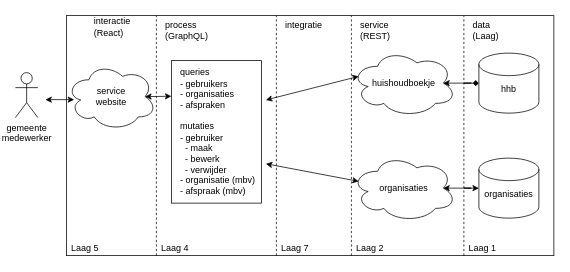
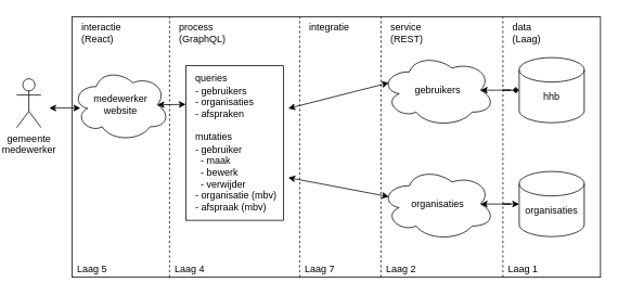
  <mxCell id="0" />
  <mxCell id="1" parent="0" />
  <mxCell id="2" value="" style="rounded=0;whiteSpace=wrap;html=1;" vertex="1" parent="1"><mxGeometry x="88" y="20" width="650" height="320" as="geometry" /></mxCell>
  <mxCell id="3" value="" style="rounded=0;whiteSpace=wrap;html=1;" vertex="1" parent="1"><mxGeometry x="228" y="80" width="120" height="190" as="geometry" /></mxCell>
  <mxCell id="4" value="" style="endArrow=none;dashed=1;html=1;" edge="1" parent="1"><mxGeometry width="50" height="50" relative="1" as="geometry"><mxPoint x="208" y="340" as="sourcePoint" /><mxPoint x="208" y="20" as="targetPoint" /></mxGeometry></mxCell>
  <mxCell id="5" value="" style="endArrow=none;dashed=1;html=1;" edge="1" parent="1"><mxGeometry width="50" height="50" relative="1" as="geometry"><mxPoint x="468" y="340" as="sourcePoint" /><mxPoint x="468" y="20" as="targetPoint" /></mxGeometry></mxCell>
  <mxCell id="6" value="" style="endArrow=none;dashed=1;html=1;" edge="1" parent="1"><mxGeometry width="50" height="50" relative="1" as="geometry"><mxPoint x="368" y="340" as="sourcePoint" /><mxPoint x="368" y="20" as="targetPoint" /></mxGeometry></mxCell>
  <mxCell id="7" value="" style="endArrow=none;dashed=1;html=1;" edge="1" parent="1"><mxGeometry width="50" height="50" relative="1" as="geometry"><mxPoint x="618" y="340" as="sourcePoint" /><mxPoint x="618" y="20" as="targetPoint" /></mxGeometry></mxCell>
  <mxCell id="8" value="Laag 5" style="text;html=1;strokeColor=none;fillColor=none;align=center;verticalAlign=middle;whiteSpace=wrap;rounded=0;" vertex="1" parent="1"><mxGeometry x="88" y="320" width="50" height="20" as="geometry" /></mxCell>
  <mxCell id="9" value="Laag 4" style="text;html=1;strokeColor=none;fillColor=none;align=center;verticalAlign=middle;whiteSpace=wrap;rounded=0;" vertex="1" parent="1"><mxGeometry x="208" y="320" width="50" height="20" as="geometry" /></mxCell>
  <mxCell id="10" value="Laag 7" style="text;html=1;strokeColor=none;fillColor=none;align=center;verticalAlign=middle;whiteSpace=wrap;rounded=0;" vertex="1" parent="1"><mxGeometry x="368" y="320" width="50" height="20" as="geometry" /></mxCell>
  <mxCell id="11" value="Laag 2" style="text;html=1;strokeColor=none;fillColor=none;align=center;verticalAlign=middle;whiteSpace=wrap;rounded=0;" vertex="1" parent="1"><mxGeometry x="468" y="320" width="50" height="20" as="geometry" /></mxCell>
  <mxCell id="12" value="Laag 1" style="text;html=1;strokeColor=none;fillColor=none;align=center;verticalAlign=middle;whiteSpace=wrap;rounded=0;" vertex="1" parent="1"><mxGeometry x="618" y="320" width="50" height="20" as="geometry" /></mxCell>
  <mxCell id="13" value="gemeente&lt;br&gt;medewerker" style="shape=umlActor;verticalLabelPosition=bottom;verticalAlign=top;html=1;outlineConnect=0;" vertex="1" parent="1"><mxGeometry x="20" y="96" width="30" height="60" as="geometry" /></mxCell>
  <mxCell id="14" value="&lt;br&gt;hhb" style="shape=cylinder2;whiteSpace=wrap;html=1;boundedLbl=1;backgroundOutline=1;size=15;" vertex="1" parent="1"><mxGeometry x="638" y="70" width="80" height="80" as="geometry" /></mxCell>
  <mxCell id="15" value="&lt;br&gt;organisaties" style="shape=cylinder2;whiteSpace=wrap;html=1;boundedLbl=1;backgroundOutline=1;size=15;" vertex="1" parent="1"><mxGeometry x="638" y="210" width="80" height="80" as="geometry" /></mxCell>
- <mxCell id="16" value="huishoudboekje" style="ellipse;shape=cloud;whiteSpace=wrap;html=1;" vertex="1" parent="1"><mxGeometry x="468" y="65" width="140" height="90" as="geometry" /></mxCell>
+ <mxCell id="16" value="gebruikers" style="ellipse;shape=cloud;whiteSpace=wrap;html=1;" vertex="1" parent="1"><mxGeometry x="468" y="65" width="140" height="90" as="geometry" /></mxCell>
  <mxCell id="17" style="edgeStyle=orthogonalEdgeStyle;rounded=0;orthogonalLoop=1;jettySize=auto;html=1;startArrow=classic;startFill=1;exitX=0.875;exitY=0.5;exitDx=0;exitDy=0;exitPerimeter=0;" edge="1" parent="1" source="18" target="15"><mxGeometry relative="1" as="geometry"><mxPoint x="608" y="250" as="targetPoint" /></mxGeometry></mxCell>
  <mxCell id="18" value="organisaties" style="ellipse;shape=cloud;whiteSpace=wrap;html=1;" vertex="1" parent="1"><mxGeometry x="468" y="205" width="140" height="90" as="geometry" /></mxCell>
  <mxCell id="19" style="edgeStyle=orthogonalEdgeStyle;rounded=0;orthogonalLoop=1;jettySize=auto;html=1;startArrow=classic;startFill=1;exitX=0.875;exitY=0.5;exitDx=0;exitDy=0;exitPerimeter=0;endArrow=diamond;" edge="1" parent="1" source="16" target="14"><mxGeometry relative="1" as="geometry"><mxPoint x="583" y="260" as="sourcePoint" /><mxPoint x="607" y="110" as="targetPoint" /></mxGeometry></mxCell>
  <mxCell id="20" value="queries&lt;br&gt;&lt;span&gt;- gebruikers&lt;/span&gt;&lt;br&gt;&lt;span&gt;- organisaties&lt;br&gt;- afspraken&lt;br&gt;&lt;/span&gt;&lt;br&gt;mutaties&lt;br&gt;- gebruiker&amp;nbsp;&lt;br&gt;&amp;nbsp; - maak&lt;br&gt;&amp;nbsp; - bewerk&lt;br&gt;&amp;nbsp; - verwijder&lt;br&gt;- organisatie (mbv)&lt;br&gt;- afspraak (mbv)" style="text;html=1;strokeColor=none;fillColor=none;align=left;verticalAlign=middle;whiteSpace=wrap;rounded=0;" vertex="1" parent="1"><mxGeometry x="238" y="90" width="116" height="170" as="geometry" /></mxCell>
  <mxCell id="21" value="&lt;span&gt;process&lt;/span&gt;&lt;br&gt;&lt;span&gt;(GraphQL)&lt;/span&gt;" style="text;html=1;strokeColor=none;fillColor=none;align=left;verticalAlign=middle;whiteSpace=wrap;rounded=0;" vertex="1" parent="1"><mxGeometry x="218" y="30" width="40" height="20" as="geometry" /></mxCell>
  <mxCell id="22" value="" style="endArrow=classic;startArrow=classic;html=1;exitX=1;exitY=0.25;exitDx=0;exitDy=0;entryX=0.07;entryY=0.4;entryDx=0;entryDy=0;entryPerimeter=0;" edge="1" parent="1" source="20" target="16"><mxGeometry width="50" height="50" relative="1" as="geometry"><mxPoint x="418" y="180" as="sourcePoint" /><mxPoint x="468" y="130" as="targetPoint" /></mxGeometry></mxCell>
  <mxCell id="23" value="" style="endArrow=classic;startArrow=classic;html=1;exitX=1;exitY=0.75;exitDx=0;exitDy=0;entryX=0.07;entryY=0.4;entryDx=0;entryDy=0;entryPerimeter=0;" edge="1" parent="1" source="20" target="18"><mxGeometry width="50" height="50" relative="1" as="geometry"><mxPoint x="418" y="180" as="sourcePoint" /><mxPoint x="468" y="130" as="targetPoint" /></mxGeometry></mxCell>
  <mxCell id="24" value="&lt;span&gt;service&lt;/span&gt;&lt;br&gt;&lt;span&gt;(REST)&lt;/span&gt;" style="text;html=1;strokeColor=none;fillColor=none;align=left;verticalAlign=middle;whiteSpace=wrap;rounded=0;" vertex="1" parent="1"><mxGeometry x="478" y="30" width="40" height="20" as="geometry" /></mxCell>
  <mxCell id="25" value="&lt;span&gt;data&lt;/span&gt;&lt;br&gt;&lt;span&gt;(Laag)&lt;/span&gt;" style="text;html=1;strokeColor=none;fillColor=none;align=left;verticalAlign=middle;whiteSpace=wrap;rounded=0;" vertex="1" parent="1"><mxGeometry x="628" y="30" width="40" height="20" as="geometry" /></mxCell>
  <mxCell id="26" value="integratie&lt;br&gt;&amp;nbsp;" style="text;html=1;strokeColor=none;fillColor=none;align=left;verticalAlign=middle;whiteSpace=wrap;rounded=0;" vertex="1" parent="1"><mxGeometry x="378" y="30" width="40" height="20" as="geometry" /></mxCell>
- <mxCell id="27" value="interactie&lt;br&gt;(React)" style="text;html=1;strokeColor=none;fillColor=none;align=left;verticalAlign=middle;whiteSpace=wrap;rounded=0;" vertex="1" parent="1"><mxGeometry x="123" y="25" width="40" height="20" as="geometry" /></mxCell>
- <mxCell id="28" value="service&lt;br&gt;website" style="ellipse;shape=cloud;whiteSpace=wrap;html=1;" vertex="1" parent="1"><mxGeometry x="88" y="83" width="120" height="90" as="geometry" /></mxCell>
+ <mxCell id="27" value="interactie&lt;br&gt;(React)" style="text;html=1;strokeColor=none;fillColor=none;align=left;verticalAlign=middle;whiteSpace=wrap;rounded=0;" vertex="1" parent="1"><mxGeometry x="98" y="30" width="40" height="20" as="geometry" /></mxCell>
+ <mxCell id="28" value="medewerker&lt;br&gt;website" style="ellipse;shape=cloud;whiteSpace=wrap;html=1;" vertex="1" parent="1"><mxGeometry x="88" y="83" width="120" height="90" as="geometry" /></mxCell>
  <mxCell id="29" value="" style="endArrow=classic;startArrow=classic;html=1;exitX=0.875;exitY=0.5;exitDx=0;exitDy=0;exitPerimeter=0;entryX=0;entryY=0.25;entryDx=0;entryDy=0;" edge="1" parent="1" source="28" target="3"><mxGeometry width="50" height="50" relative="1" as="geometry"><mxPoint x="418" y="180" as="sourcePoint" /><mxPoint x="468" y="130" as="targetPoint" /></mxGeometry></mxCell>
  <mxCell id="30" value="" style="endArrow=classic;startArrow=classic;html=1;entryX=0.07;entryY=0.4;entryDx=0;entryDy=0;entryPerimeter=0;" edge="1" parent="1"><mxGeometry width="50" height="50" relative="1" as="geometry"><mxPoint x="60" y="132" as="sourcePoint" /><mxPoint x="98.4" y="132" as="targetPoint" /></mxGeometry></mxCell>
